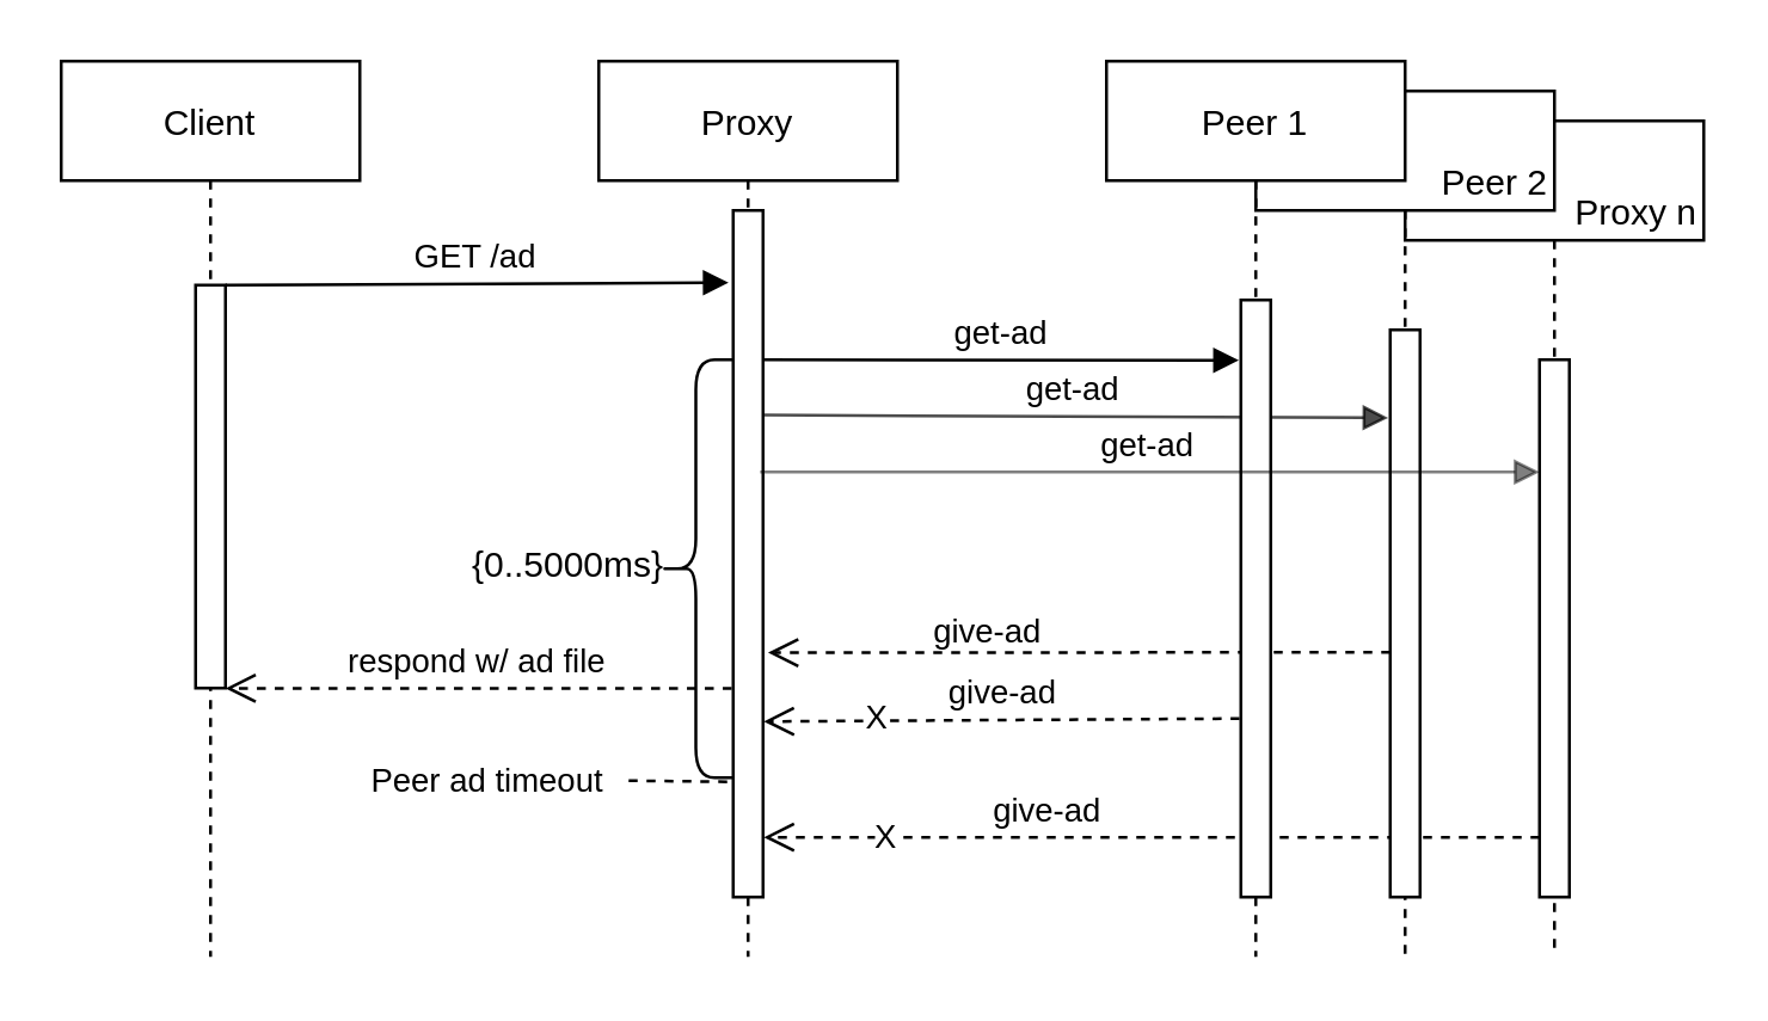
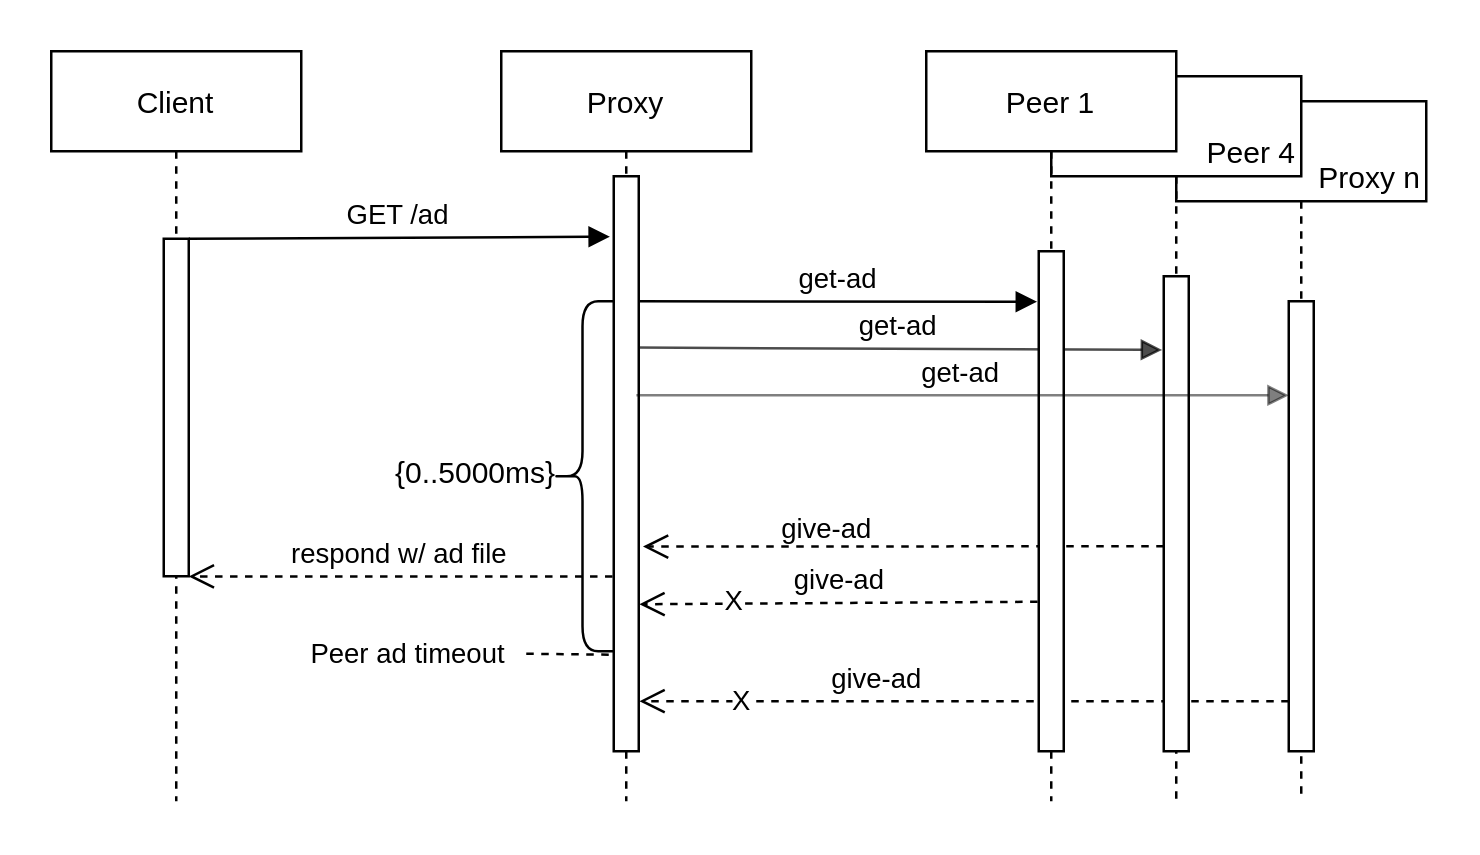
  <mxCell id="0" />
  <mxCell id="1" parent="0" />
  <mxCell id="2" value="give-ad" style="html=1;verticalAlign=bottom;endArrow=open;dashed=1;endSize=8;entryX=1.028;entryY=0.913;entryDx=0;entryDy=0;entryPerimeter=0;exitX=0;exitY=0.889;exitDx=0;exitDy=0;exitPerimeter=0;" parent="1" source="6" target="12" edge="1"><mxGeometry x="0.271" relative="1" as="geometry"><mxPoint x="510" y="280" as="sourcePoint" /><mxPoint x="260" y="280" as="targetPoint" /><mxPoint as="offset" /></mxGeometry></mxCell>
  <mxCell id="3" value="X" style="edgeLabel;html=1;align=center;verticalAlign=middle;resizable=0;points=[];fontSize=11;" parent="2" vertex="1" connectable="0"><mxGeometry x="0.693" relative="1" as="geometry"><mxPoint as="offset" /></mxGeometry></mxCell>
  <mxCell id="4" value="get-ad" style="verticalAlign=bottom;endArrow=block;shadow=0;strokeWidth=1;opacity=70;exitX=0.905;exitY=0.298;exitDx=0;exitDy=0;exitPerimeter=0;entryX=-0.065;entryY=0.155;entryDx=0;entryDy=0;entryPerimeter=0;" parent="1" source="12" target="8" edge="1"><mxGeometry relative="1" as="geometry"><mxPoint x="255" y="135.84" as="sourcePoint" /><mxPoint x="450" y="139" as="targetPoint" /></mxGeometry></mxCell>
  <mxCell id="5" value="Proxy n" style="shape=umlLifeline;perimeter=lifelinePerimeter;container=1;collapsible=0;recursiveResize=0;rounded=0;shadow=0;strokeWidth=1;align=right;verticalAlign=bottom;" parent="1" vertex="1"><mxGeometry x="470" y="40" width="100" height="280" as="geometry" /></mxCell>
  <mxCell id="6" value="" style="points=[];perimeter=orthogonalPerimeter;rounded=0;shadow=0;strokeWidth=1;" parent="5" vertex="1"><mxGeometry x="45" y="80" width="10" height="180" as="geometry" /></mxCell>
- <mxCell id="7" value="Peer 2" style="shape=umlLifeline;perimeter=lifelinePerimeter;container=1;collapsible=0;recursiveResize=0;rounded=0;shadow=0;strokeWidth=1;align=right;verticalAlign=bottom;" parent="1" vertex="1"><mxGeometry x="420" y="30" width="100" height="290" as="geometry" /></mxCell>
+ <mxCell id="7" value="Peer 4" style="shape=umlLifeline;perimeter=lifelinePerimeter;container=1;collapsible=0;recursiveResize=0;rounded=0;shadow=0;strokeWidth=1;align=right;verticalAlign=bottom;" parent="1" vertex="1"><mxGeometry x="420" y="30" width="100" height="290" as="geometry" /></mxCell>
  <mxCell id="8" value="" style="points=[];perimeter=orthogonalPerimeter;rounded=0;shadow=0;strokeWidth=1;" parent="7" vertex="1"><mxGeometry x="45" y="80" width="10" height="190" as="geometry" /></mxCell>
  <mxCell id="9" value="Client" style="shape=umlLifeline;perimeter=lifelinePerimeter;container=1;collapsible=0;recursiveResize=0;rounded=0;shadow=0;strokeWidth=1;" parent="1" vertex="1"><mxGeometry x="20" y="20" width="100" height="300" as="geometry" /></mxCell>
  <mxCell id="10" value="" style="points=[];perimeter=orthogonalPerimeter;rounded=0;shadow=0;strokeWidth=1;" parent="9" vertex="1"><mxGeometry x="45" y="75" width="10" height="135" as="geometry" /></mxCell>
  <mxCell id="11" value="Proxy" style="shape=umlLifeline;perimeter=lifelinePerimeter;container=1;collapsible=0;recursiveResize=0;rounded=0;shadow=0;strokeWidth=1;" parent="1" vertex="1"><mxGeometry x="200" y="20" width="100" height="300" as="geometry" /></mxCell>
  <mxCell id="12" value="" style="points=[];perimeter=orthogonalPerimeter;rounded=0;shadow=0;strokeWidth=1;" parent="11" vertex="1"><mxGeometry x="45" y="50" width="10" height="230" as="geometry" /></mxCell>
  <mxCell id="13" value="get-ad" style="verticalAlign=bottom;endArrow=block;shadow=0;strokeWidth=1;entryX=-0.067;entryY=0.101;entryDx=0;entryDy=0;entryPerimeter=0;" parent="11" target="20" edge="1"><mxGeometry relative="1" as="geometry"><mxPoint x="55" y="100.0" as="sourcePoint" /><mxPoint x="210" y="100" as="targetPoint" /></mxGeometry></mxCell>
  <mxCell id="14" value="" style="shape=curlyBracket;whiteSpace=wrap;html=1;rounded=1;labelPosition=left;verticalLabelPosition=middle;align=right;verticalAlign=middle;" parent="11" vertex="1"><mxGeometry x="20" y="100" width="25" height="140" as="geometry" /></mxCell>
  <mxCell id="15" value="" style="endArrow=none;dashed=1;html=1;entryX=0.962;entryY=0.995;entryDx=0;entryDy=0;entryPerimeter=0;" parent="11" edge="1"><mxGeometry width="50" height="50" relative="1" as="geometry"><mxPoint x="10" y="241" as="sourcePoint" /><mxPoint x="45.0" y="241.4" as="targetPoint" /></mxGeometry></mxCell>
  <mxCell id="16" value="respond w/ ad file" style="verticalAlign=bottom;endArrow=open;dashed=1;endSize=8;shadow=0;strokeWidth=1;exitX=-0.049;exitY=0.783;exitDx=0;exitDy=0;exitPerimeter=0;" parent="1" edge="1"><mxGeometry x="-0.002" relative="1" as="geometry"><mxPoint x="75" y="230.09" as="targetPoint" /><mxPoint x="244.51" y="230.09" as="sourcePoint" /><mxPoint as="offset" /></mxGeometry></mxCell>
  <mxCell id="17" value="GET /ad" style="verticalAlign=bottom;endArrow=block;shadow=0;strokeWidth=1;entryX=-0.153;entryY=0.105;entryDx=0;entryDy=0;entryPerimeter=0;" parent="1" source="10" target="12" edge="1"><mxGeometry relative="1" as="geometry"><mxPoint x="175" y="100" as="sourcePoint" /><mxPoint x="170" y="90" as="targetPoint" /></mxGeometry></mxCell>
  <mxCell id="18" value="Peer 1" style="shape=umlLifeline;perimeter=lifelinePerimeter;container=1;collapsible=0;recursiveResize=0;rounded=0;shadow=0;strokeWidth=1;" parent="1" vertex="1"><mxGeometry x="370" y="20" width="100" height="300" as="geometry" /></mxCell>
  <mxCell id="19" value="give-ad" style="html=1;verticalAlign=bottom;endArrow=open;dashed=1;endSize=8;entryX=1.169;entryY=0.744;entryDx=0;entryDy=0;entryPerimeter=0;" parent="18" edge="1"><mxGeometry x="0.296" y="2" relative="1" as="geometry"><mxPoint x="95" y="198" as="sourcePoint" /><mxPoint x="-113.31" y="198.12" as="targetPoint" /><mxPoint as="offset" /></mxGeometry></mxCell>
  <mxCell id="20" value="" style="points=[];perimeter=orthogonalPerimeter;rounded=0;shadow=0;strokeWidth=1;" parent="18" vertex="1"><mxGeometry x="45" y="80" width="10" height="200" as="geometry" /></mxCell>
  <mxCell id="21" value="give-ad" style="verticalAlign=bottom;endArrow=open;dashed=1;endSize=8;shadow=0;strokeWidth=1;entryX=1.026;entryY=0.653;entryDx=0;entryDy=0;entryPerimeter=0;exitX=-0.046;exitY=0.701;exitDx=0;exitDy=0;exitPerimeter=0;" parent="1" source="20" edge="1"><mxGeometry x="-0.004" relative="1" as="geometry"><mxPoint x="255.26" y="241.19" as="targetPoint" /><mxPoint x="410" y="241" as="sourcePoint" /><mxPoint as="offset" /></mxGeometry></mxCell>
  <mxCell id="22" value="X" style="edgeLabel;html=1;align=center;verticalAlign=middle;resizable=0;points=[];fontSize=11;" parent="21" vertex="1" connectable="0"><mxGeometry x="0.526" y="-1" relative="1" as="geometry"><mxPoint as="offset" /></mxGeometry></mxCell>
  <mxCell id="23" value="get-ad" style="verticalAlign=bottom;endArrow=block;shadow=0;strokeWidth=1;opacity=50;exitX=0.905;exitY=0.368;exitDx=0;exitDy=0;exitPerimeter=0;" parent="1" target="6" edge="1"><mxGeometry relative="1" as="geometry"><mxPoint x="254.05" y="157.64" as="sourcePoint" /><mxPoint x="510" y="158" as="targetPoint" /></mxGeometry></mxCell>
  <mxCell id="24" value="{0..5000ms}" style="text;html=1;strokeColor=none;fillColor=none;align=center;verticalAlign=middle;whiteSpace=wrap;rounded=0;" parent="1" vertex="1"><mxGeometry x="160" y="174" width="60" height="30" as="geometry" /></mxCell>
  <mxCell id="25" value="&lt;font style=&quot;font-size: 11px;&quot;&gt;Peer ad timeout&lt;/font&gt;" style="text;html=1;strokeColor=none;fillColor=none;align=center;verticalAlign=middle;whiteSpace=wrap;rounded=0;" parent="1" vertex="1"><mxGeometry x="113" y="246" width="100" height="30" as="geometry" /></mxCell>
